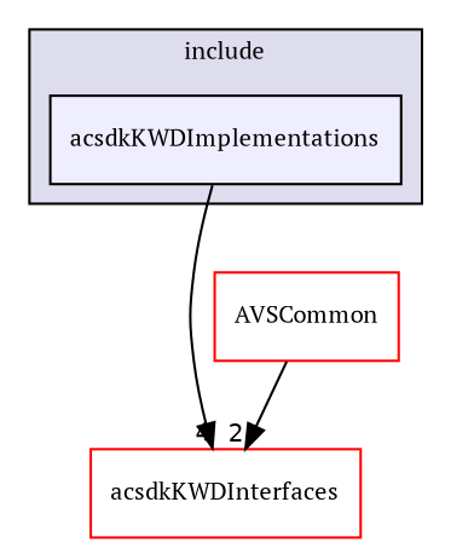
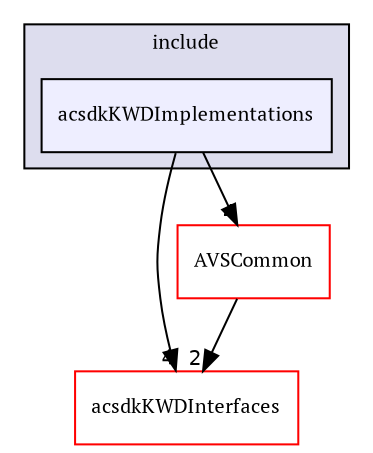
  digraph {
    compound=true
    fontname="PT Serif"
    node [fillcolor=white fontname="PT Serif" fontsize=10 shape=box style=filled color=red]
    edge [fontname="PT Serif" headlabel=4 labeldistance=1.5 labelfontname=Helvetica labelfontsize=10]
    n1 [fillcolor="#eeeeff" label=acsdkKWDImplementations pencolor=black color=""]
    n2 [label=acsdkKWDInterfaces]
    n3 [label=AVSCommon]
    subgraph cluster_1 {
      bgcolor="#ddddee"
      fontsize=10
      label=include
      pencolor=black
      n1
    }
    n1 -> n2
+   n1 -> n3
    n3 -> n2 [headlabel=2]
  }
